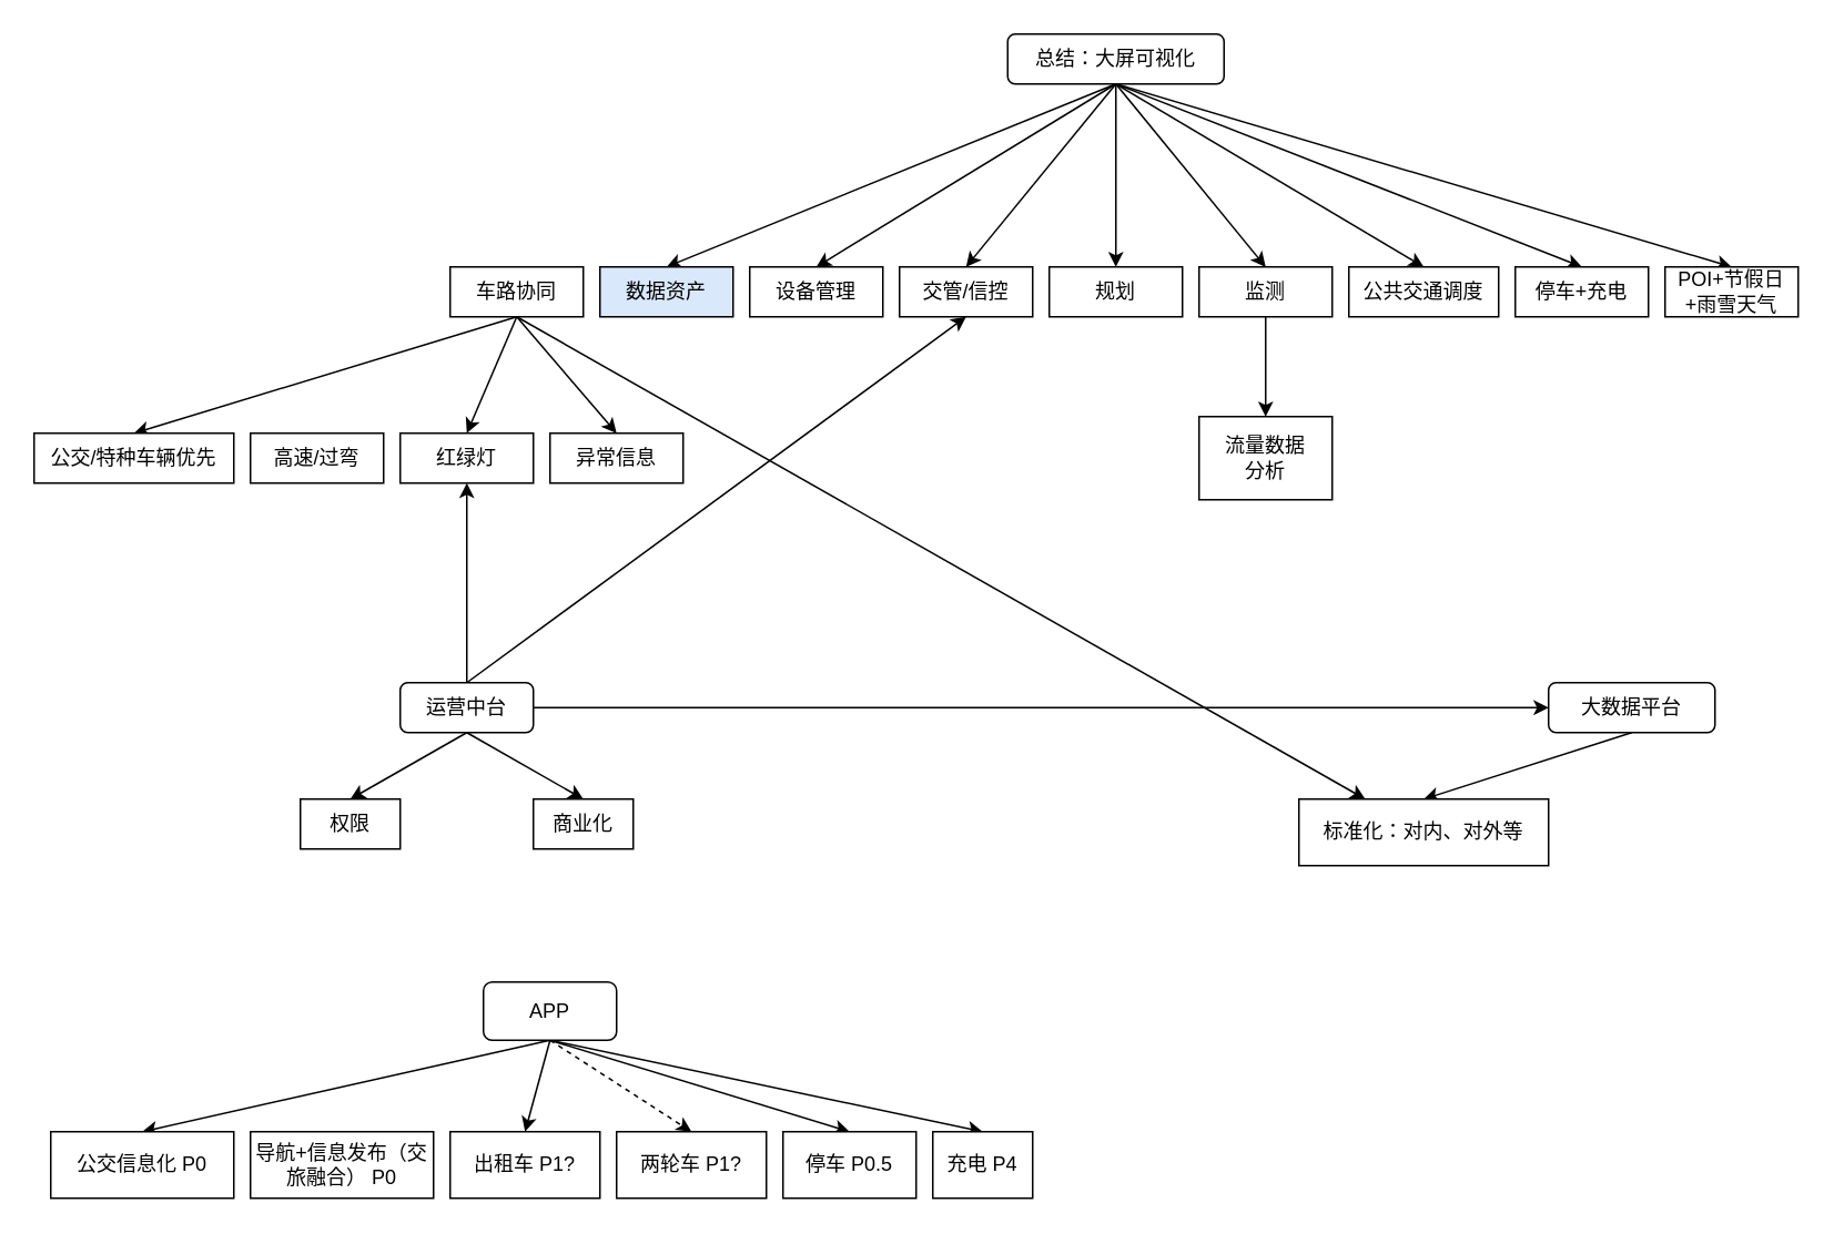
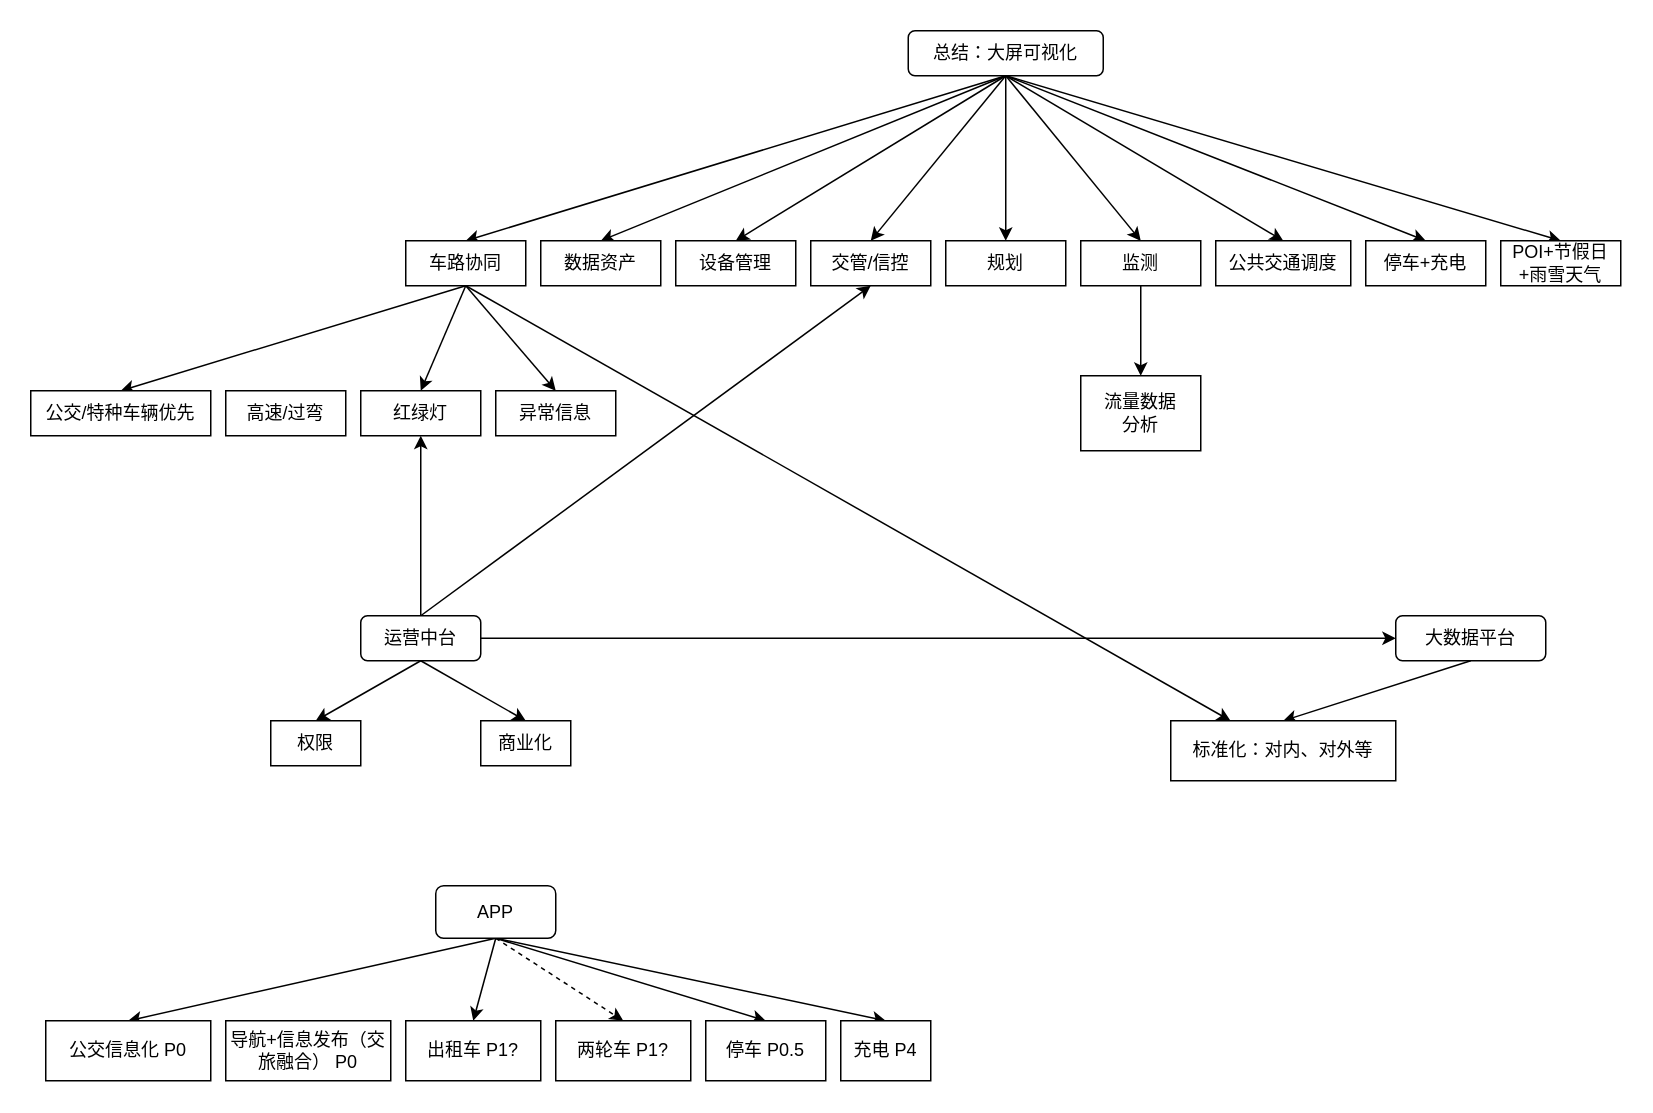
  <mxCell id="0" />
  <mxCell id="1" parent="0" />
+ <mxCell id="2" style="rounded=0;orthogonalLoop=1;jettySize=auto;html=1;exitX=0.5;exitY=1;exitDx=0;exitDy=0;entryX=0.5;entryY=0;entryDx=0;entryDy=0;" edge="1" parent="1" source="11" target="16"><mxGeometry relative="1" as="geometry" /></mxCell>
  <mxCell id="3" style="edgeStyle=none;rounded=0;orthogonalLoop=1;jettySize=auto;html=1;exitX=0.5;exitY=1;exitDx=0;exitDy=0;entryX=0.5;entryY=0;entryDx=0;entryDy=0;" edge="1" parent="1" source="11" target="21"><mxGeometry relative="1" as="geometry" /></mxCell>
  <mxCell id="4" style="edgeStyle=none;rounded=0;orthogonalLoop=1;jettySize=auto;html=1;exitX=0.5;exitY=1;exitDx=0;exitDy=0;entryX=0.5;entryY=0;entryDx=0;entryDy=0;" edge="1" parent="1" source="11" target="22"><mxGeometry relative="1" as="geometry" /></mxCell>
  <mxCell id="5" style="edgeStyle=none;rounded=0;orthogonalLoop=1;jettySize=auto;html=1;exitX=0.5;exitY=1;exitDx=0;exitDy=0;entryX=0.5;entryY=0;entryDx=0;entryDy=0;" edge="1" parent="1" source="11" target="23"><mxGeometry relative="1" as="geometry" /></mxCell>
  <mxCell id="6" style="edgeStyle=none;rounded=0;orthogonalLoop=1;jettySize=auto;html=1;exitX=0.5;exitY=1;exitDx=0;exitDy=0;entryX=0.5;entryY=0;entryDx=0;entryDy=0;" edge="1" parent="1" source="11" target="24"><mxGeometry relative="1" as="geometry" /></mxCell>
  <mxCell id="7" style="edgeStyle=none;rounded=0;orthogonalLoop=1;jettySize=auto;html=1;exitX=0.5;exitY=1;exitDx=0;exitDy=0;entryX=0.5;entryY=0;entryDx=0;entryDy=0;" edge="1" parent="1" source="11" target="26"><mxGeometry relative="1" as="geometry" /></mxCell>
  <mxCell id="8" style="edgeStyle=none;rounded=0;orthogonalLoop=1;jettySize=auto;html=1;exitX=0.5;exitY=1;exitDx=0;exitDy=0;entryX=0.5;entryY=0;entryDx=0;entryDy=0;" edge="1" parent="1" source="11" target="27"><mxGeometry relative="1" as="geometry" /></mxCell>
  <mxCell id="9" style="edgeStyle=none;rounded=0;orthogonalLoop=1;jettySize=auto;html=1;exitX=0.5;exitY=1;exitDx=0;exitDy=0;entryX=0.5;entryY=0;entryDx=0;entryDy=0;" edge="1" parent="1" source="11" target="28"><mxGeometry relative="1" as="geometry" /></mxCell>
  <mxCell id="10" style="edgeStyle=none;rounded=0;orthogonalLoop=1;jettySize=auto;html=1;exitX=0.5;exitY=1;exitDx=0;exitDy=0;entryX=0.5;entryY=0;entryDx=0;entryDy=0;" edge="1" parent="1" source="11" target="30"><mxGeometry relative="1" as="geometry" /></mxCell>
  <mxCell id="11" value="总结：大屏可视化" style="rounded=1;whiteSpace=wrap;html=1;" vertex="1" parent="1"><mxGeometry x="605" y="20" width="130" height="30" as="geometry" /></mxCell>
  <mxCell id="12" style="edgeStyle=none;rounded=0;orthogonalLoop=1;jettySize=auto;html=1;exitX=0.5;exitY=1;exitDx=0;exitDy=0;entryX=0.5;entryY=0;entryDx=0;entryDy=0;" edge="1" parent="1" source="16" target="17"><mxGeometry relative="1" as="geometry" /></mxCell>
  <mxCell id="13" style="edgeStyle=none;rounded=0;orthogonalLoop=1;jettySize=auto;html=1;exitX=0.5;exitY=1;exitDx=0;exitDy=0;" edge="1" parent="1" source="16" target="53"><mxGeometry relative="1" as="geometry" /></mxCell>
  <mxCell id="14" style="edgeStyle=none;rounded=0;orthogonalLoop=1;jettySize=auto;html=1;exitX=0.5;exitY=1;exitDx=0;exitDy=0;entryX=0.5;entryY=0;entryDx=0;entryDy=0;" edge="1" parent="1" source="16" target="19"><mxGeometry relative="1" as="geometry" /></mxCell>
  <mxCell id="15" style="edgeStyle=none;rounded=0;orthogonalLoop=1;jettySize=auto;html=1;exitX=0.5;exitY=1;exitDx=0;exitDy=0;entryX=0.5;entryY=0;entryDx=0;entryDy=0;" edge="1" parent="1" source="16" target="20"><mxGeometry relative="1" as="geometry" /></mxCell>
  <mxCell id="16" value="车路协同" style="rounded=0;whiteSpace=wrap;html=1;" vertex="1" parent="1"><mxGeometry x="270" y="160" width="80" height="30" as="geometry" /></mxCell>
  <mxCell id="17" value="公交/特种车辆优先" style="rounded=0;whiteSpace=wrap;html=1;" vertex="1" parent="1"><mxGeometry x="20" y="260" width="120" height="30" as="geometry" /></mxCell>
  <mxCell id="18" value="高速/过弯" style="rounded=0;whiteSpace=wrap;html=1;" vertex="1" parent="1"><mxGeometry x="150" y="260" width="80" height="30" as="geometry" /></mxCell>
  <mxCell id="19" value="红绿灯" style="rounded=0;whiteSpace=wrap;html=1;" vertex="1" parent="1"><mxGeometry x="240" y="260" width="80" height="30" as="geometry" /></mxCell>
  <mxCell id="20" value="异常信息" style="rounded=0;whiteSpace=wrap;html=1;" vertex="1" parent="1"><mxGeometry x="330" y="260" width="80" height="30" as="geometry" /></mxCell>
- <mxCell id="21" value="数据资产" style="rounded=0;whiteSpace=wrap;html=1;fillColor=#dae8fc;" vertex="1" parent="1"><mxGeometry x="360" y="160" width="80" height="30" as="geometry" /></mxCell>
+ <mxCell id="21" value="数据资产" style="rounded=0;whiteSpace=wrap;html=1;" vertex="1" parent="1"><mxGeometry x="360" y="160" width="80" height="30" as="geometry" /></mxCell>
  <mxCell id="22" value="设备管理" style="rounded=0;whiteSpace=wrap;html=1;" vertex="1" parent="1"><mxGeometry x="450" y="160" width="80" height="30" as="geometry" /></mxCell>
  <mxCell id="23" value="交管/信控" style="rounded=0;whiteSpace=wrap;html=1;" vertex="1" parent="1"><mxGeometry x="540" y="160" width="80" height="30" as="geometry" /></mxCell>
  <mxCell id="24" value="规划" style="rounded=0;whiteSpace=wrap;html=1;" vertex="1" parent="1"><mxGeometry x="630" y="160" width="80" height="30" as="geometry" /></mxCell>
  <mxCell id="25" style="edgeStyle=none;rounded=0;orthogonalLoop=1;jettySize=auto;html=1;exitX=0.5;exitY=1;exitDx=0;exitDy=0;entryX=0.5;entryY=0;entryDx=0;entryDy=0;" edge="1" parent="1" source="26" target="29"><mxGeometry relative="1" as="geometry" /></mxCell>
  <mxCell id="26" value="监测" style="rounded=0;whiteSpace=wrap;html=1;" vertex="1" parent="1"><mxGeometry x="720" y="160" width="80" height="30" as="geometry" /></mxCell>
  <mxCell id="27" value="公共交通调度" style="rounded=0;whiteSpace=wrap;html=1;" vertex="1" parent="1"><mxGeometry x="810" y="160" width="90" height="30" as="geometry" /></mxCell>
  <mxCell id="28" value="停车+充电" style="rounded=0;whiteSpace=wrap;html=1;" vertex="1" parent="1"><mxGeometry x="910" y="160" width="80" height="30" as="geometry" /></mxCell>
  <mxCell id="29" value="流量数据&lt;br&gt;分析" style="rounded=0;whiteSpace=wrap;html=1;" vertex="1" parent="1"><mxGeometry x="720" y="250" width="80" height="50" as="geometry" /></mxCell>
  <mxCell id="30" value="POI+节假日+雨雪天气" style="rounded=0;whiteSpace=wrap;html=1;" vertex="1" parent="1"><mxGeometry x="1000" y="160" width="80" height="30" as="geometry" /></mxCell>
  <mxCell id="31" style="edgeStyle=none;rounded=0;orthogonalLoop=1;jettySize=auto;html=1;exitX=0.5;exitY=1;exitDx=0;exitDy=0;entryX=0.5;entryY=0;entryDx=0;entryDy=0;" edge="1" parent="1" source="36" target="37"><mxGeometry relative="1" as="geometry" /></mxCell>
  <mxCell id="32" style="edgeStyle=none;rounded=0;orthogonalLoop=1;jettySize=auto;html=1;exitX=0.5;exitY=1;exitDx=0;exitDy=0;entryX=0.5;entryY=0;entryDx=0;entryDy=0;" edge="1" parent="1" source="36" target="38"><mxGeometry relative="1" as="geometry" /></mxCell>
  <mxCell id="33" style="edgeStyle=none;rounded=0;orthogonalLoop=1;jettySize=auto;html=1;exitX=0.5;exitY=0;exitDx=0;exitDy=0;entryX=0.5;entryY=1;entryDx=0;entryDy=0;" edge="1" parent="1" source="36" target="19"><mxGeometry relative="1" as="geometry" /></mxCell>
  <mxCell id="34" style="edgeStyle=none;rounded=0;orthogonalLoop=1;jettySize=auto;html=1;exitX=0.5;exitY=0;exitDx=0;exitDy=0;entryX=0.5;entryY=1;entryDx=0;entryDy=0;" edge="1" parent="1" source="36" target="23"><mxGeometry relative="1" as="geometry" /></mxCell>
  <mxCell id="35" style="edgeStyle=none;rounded=0;orthogonalLoop=1;jettySize=auto;html=1;exitX=1;exitY=0.5;exitDx=0;exitDy=0;entryX=0;entryY=0.5;entryDx=0;entryDy=0;" edge="1" parent="1" source="36" target="52"><mxGeometry relative="1" as="geometry" /></mxCell>
  <mxCell id="36" value="运营中台" style="rounded=1;whiteSpace=wrap;html=1;" vertex="1" parent="1"><mxGeometry x="240" y="410" width="80" height="30" as="geometry" /></mxCell>
  <mxCell id="37" value="权限" style="rounded=0;whiteSpace=wrap;html=1;" vertex="1" parent="1"><mxGeometry x="180" y="480" width="60" height="30" as="geometry" /></mxCell>
  <mxCell id="38" value="商业化" style="rounded=0;whiteSpace=wrap;html=1;" vertex="1" parent="1"><mxGeometry x="320" y="480" width="60" height="30" as="geometry" /></mxCell>
  <mxCell id="39" style="edgeStyle=none;rounded=0;orthogonalLoop=1;jettySize=auto;html=1;exitX=0.5;exitY=1;exitDx=0;exitDy=0;entryX=0.5;entryY=0;entryDx=0;entryDy=0;" edge="1" parent="1" source="44" target="45"><mxGeometry relative="1" as="geometry" /></mxCell>
  <mxCell id="40" style="edgeStyle=none;rounded=0;orthogonalLoop=1;jettySize=auto;html=1;exitX=0.5;exitY=1;exitDx=0;exitDy=0;entryX=0.5;entryY=0;entryDx=0;entryDy=0;" edge="1" parent="1" source="44" target="47"><mxGeometry relative="1" as="geometry" /></mxCell>
  <mxCell id="41" style="edgeStyle=none;rounded=0;orthogonalLoop=1;jettySize=auto;html=1;exitX=0.5;exitY=1;exitDx=0;exitDy=0;entryX=0.5;entryY=0;entryDx=0;entryDy=0;dashed=1;" edge="1" parent="1" source="44" target="48"><mxGeometry relative="1" as="geometry" /></mxCell>
  <mxCell id="42" style="edgeStyle=none;rounded=0;orthogonalLoop=1;jettySize=auto;html=1;exitX=0.5;exitY=1;exitDx=0;exitDy=0;entryX=0.5;entryY=0;entryDx=0;entryDy=0;" edge="1" parent="1" source="44" target="49"><mxGeometry relative="1" as="geometry" /></mxCell>
  <mxCell id="43" style="edgeStyle=none;rounded=0;orthogonalLoop=1;jettySize=auto;html=1;exitX=0.5;exitY=1;exitDx=0;exitDy=0;entryX=0.5;entryY=0;entryDx=0;entryDy=0;" edge="1" parent="1" source="44" target="50"><mxGeometry relative="1" as="geometry" /></mxCell>
  <mxCell id="44" value="APP" style="rounded=1;whiteSpace=wrap;html=1;" vertex="1" parent="1"><mxGeometry x="290" y="590" width="80" height="35" as="geometry" /></mxCell>
  <mxCell id="45" value="公交信息化 P0" style="rounded=0;whiteSpace=wrap;html=1;" vertex="1" parent="1"><mxGeometry x="30" y="680" width="110" height="40" as="geometry" /></mxCell>
  <mxCell id="46" value="导航+信息发布（交旅融合） P0" style="rounded=0;whiteSpace=wrap;html=1;" vertex="1" parent="1"><mxGeometry x="150" y="680" width="110" height="40" as="geometry" /></mxCell>
  <mxCell id="47" value="出租车 P1?" style="rounded=0;whiteSpace=wrap;html=1;" vertex="1" parent="1"><mxGeometry x="270" y="680" width="90" height="40" as="geometry" /></mxCell>
  <mxCell id="48" value="两轮车 P1?" style="rounded=0;whiteSpace=wrap;html=1;" vertex="1" parent="1"><mxGeometry x="370" y="680" width="90" height="40" as="geometry" /></mxCell>
  <mxCell id="49" value="停车 P0.5" style="rounded=0;whiteSpace=wrap;html=1;" vertex="1" parent="1"><mxGeometry x="470" y="680" width="80" height="40" as="geometry" /></mxCell>
  <mxCell id="50" value="充电 P4" style="rounded=0;whiteSpace=wrap;html=1;" vertex="1" parent="1"><mxGeometry x="560" y="680" width="60" height="40" as="geometry" /></mxCell>
  <mxCell id="51" style="edgeStyle=none;rounded=0;orthogonalLoop=1;jettySize=auto;html=1;exitX=0.5;exitY=1;exitDx=0;exitDy=0;entryX=0.5;entryY=0;entryDx=0;entryDy=0;" edge="1" parent="1" source="52" target="53"><mxGeometry relative="1" as="geometry" /></mxCell>
  <mxCell id="52" value="大数据平台" style="rounded=1;whiteSpace=wrap;html=1;" vertex="1" parent="1"><mxGeometry x="930" y="410" width="100" height="30" as="geometry" /></mxCell>
  <mxCell id="53" value="标准化：对内、对外等" style="rounded=0;whiteSpace=wrap;html=1;" vertex="1" parent="1"><mxGeometry x="780" y="480" width="150" height="40" as="geometry" /></mxCell>
